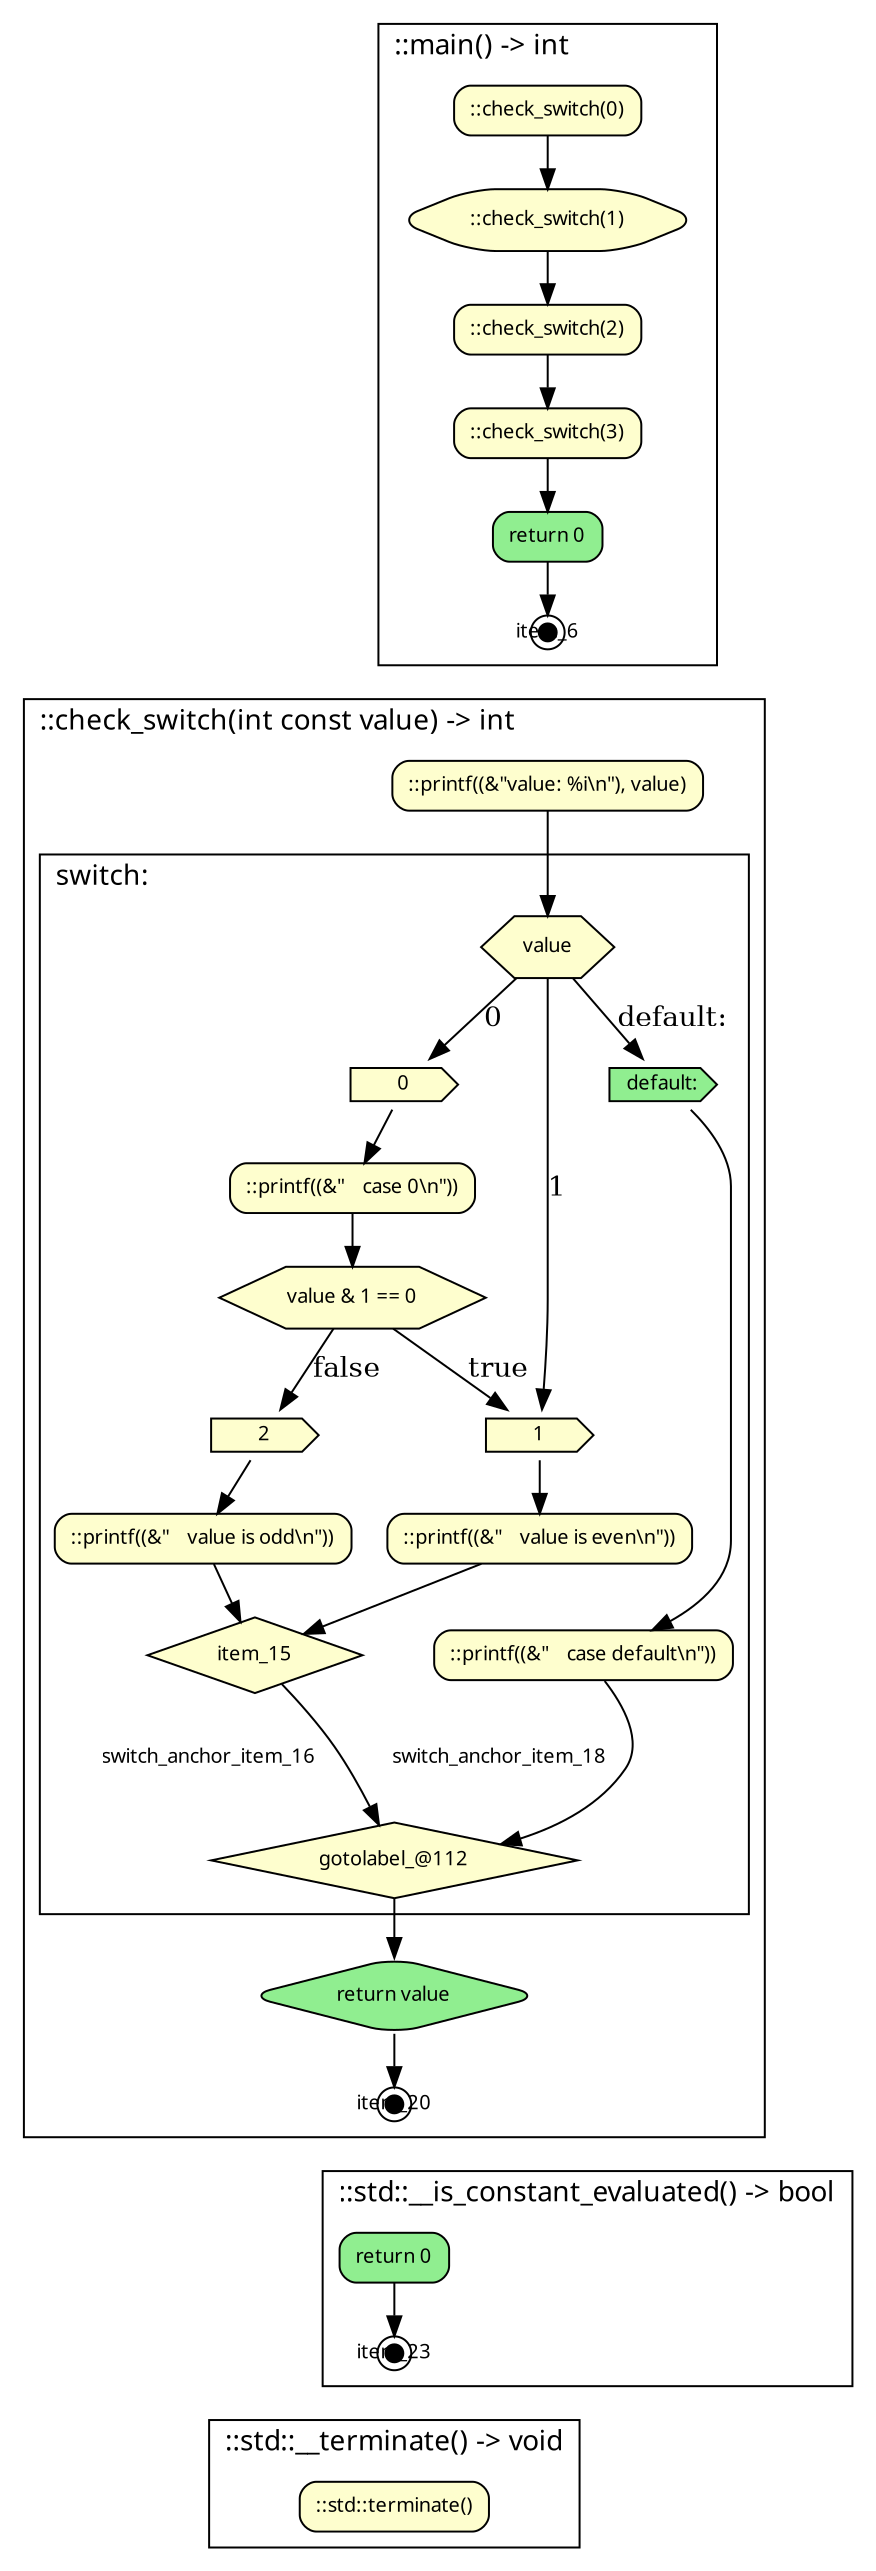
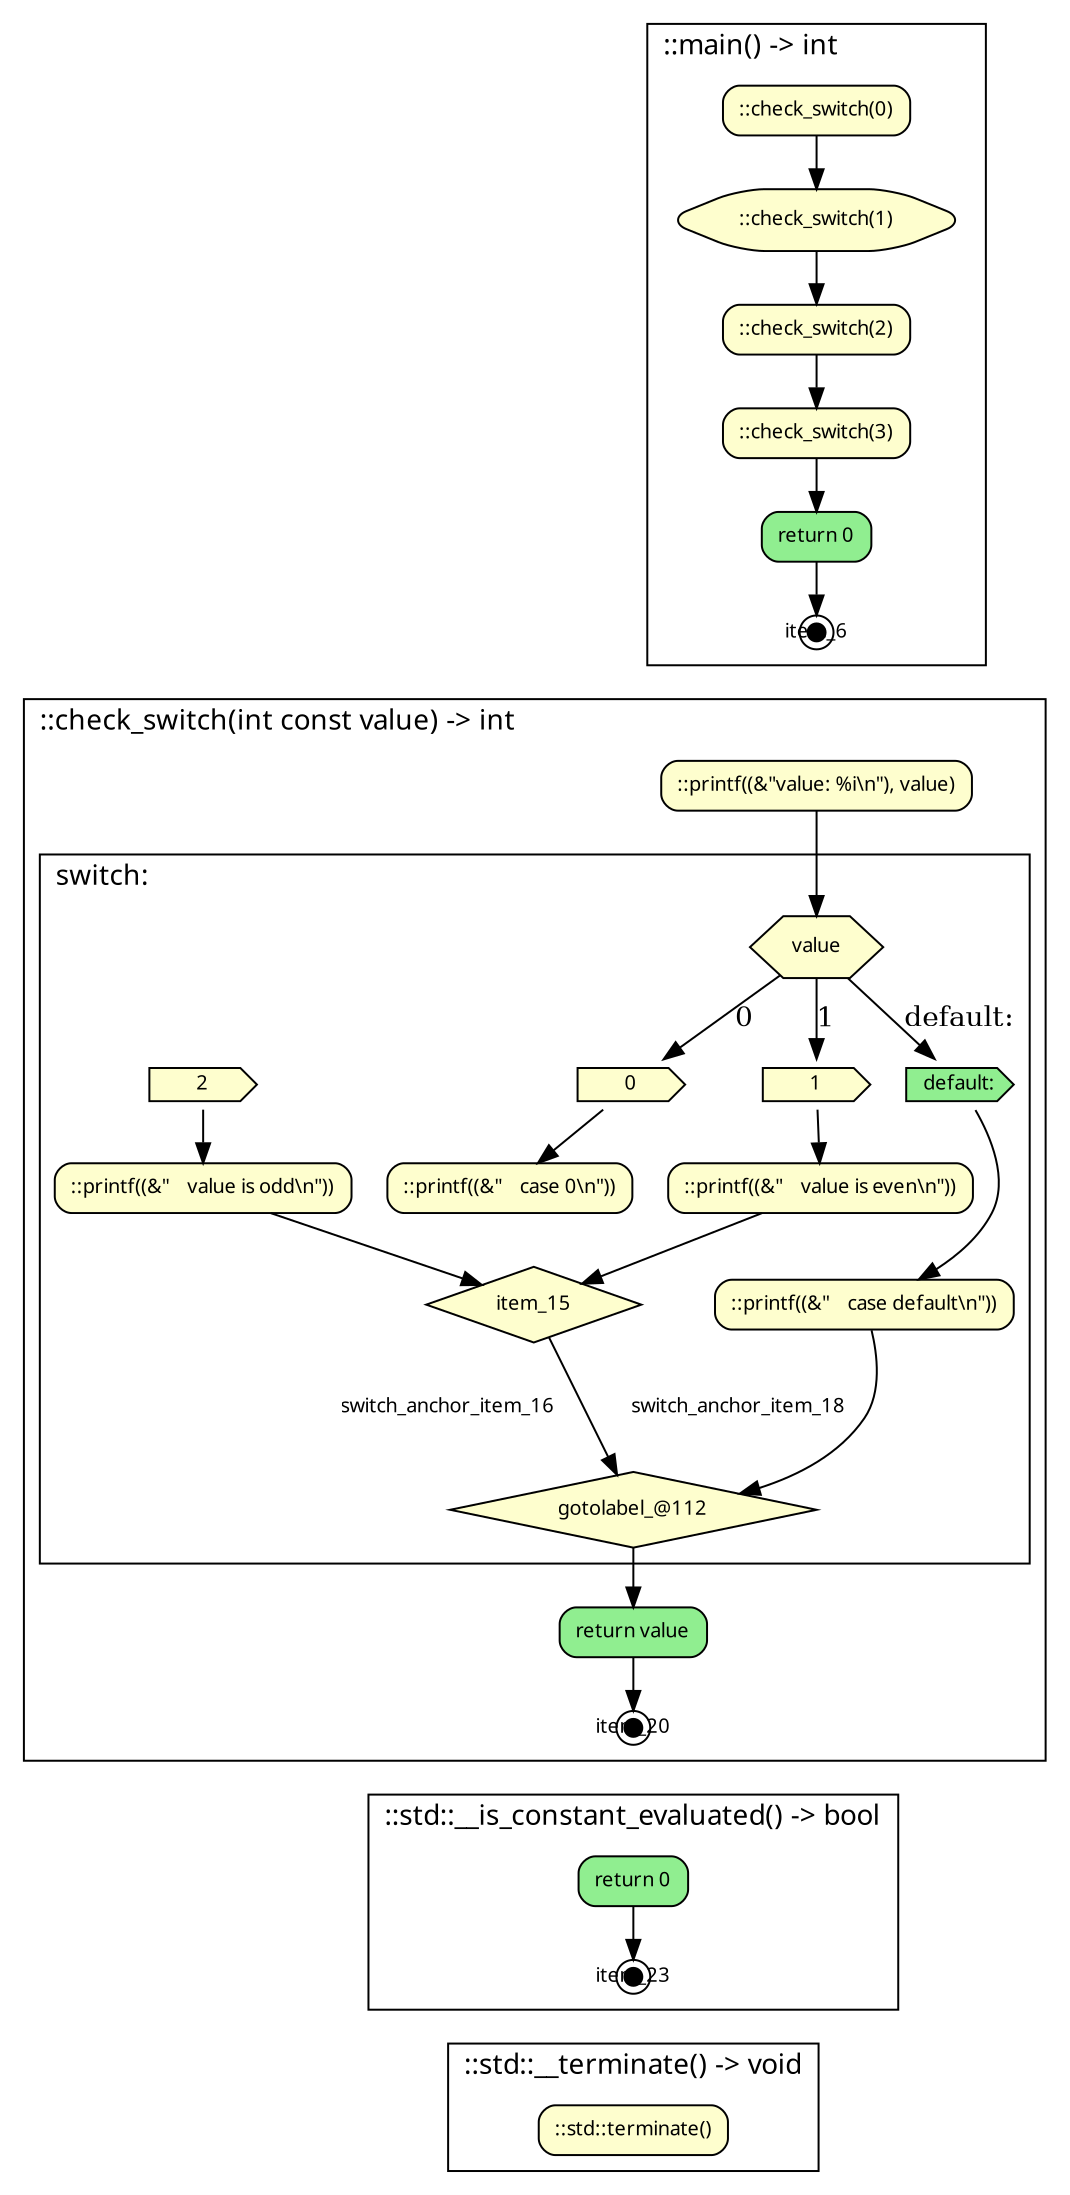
  digraph {
    fontname="SansSerif,sans-serif"
    labeljust=l
    nojustify=true
    ranksep=0.35
    node [fillcolor="#fefece" fontname="SansSerif,sans-serif" fontsize=10 shape=box style="filled, rounded"]
    n1 [height=0.35 label="::check_switch(0)"]
    n2 [height=0.35 label="::check_switch(1)" shape=hexagon]
    n3 [height=0.35 label="::check_switch(2)"]
    n4 [height=0.35 label="::check_switch(3)"]
    n5 [fillcolor=lightgreen height=0.35 label="return 0"]
    item_6 [fillcolor=black fixedsize=true height=0.12 shape=doublecircle width=0.12]
    n7 [height=0.35 label=0 shape=cds style=filled]
    n8 [fillcolor=lightgreen height=0.35 label="default:" shape=cds style=filled]
    switch_anchor_item_16 [height=0.0 margin=0 shape=none width=0.0 style=""]
    switch_anchor_item_18 [height=0.0 margin=0 shape=none width=0.0 style=""]
    n11 [height=0.35 label=value ordering=out shape=hexagon style=filled]
    n12 [height=0.35 label=1 shape=cds style=filled]
    n13 [height=0.35 label=2 shape=cds style=filled]
    n14 [height=0.35 label="::printf((&\"    case 0\\n\"))"]
    n15 [height=0.35 label="::printf((&\"    case default\\n\"))"]
-   n16 [height=0.35 label="value & 1 == 0" shape=hexagon style=filled]
    n17 [height=0.35 label="::printf((&\"    value is even\\n\"))"]
    item_15 [height=0.2 shape=diamond style=filled width=0.2]
    n19 [height=0.35 label="::printf((&\"    value is odd\\n\"))"]
    "gotolabel_@112" [height=0.2 ordering=in shape=diamond style=filled width=0.2]
    n21 [height=0.35 label="::printf((&\"value: %i\\n\"), value)"]
-   n22 [fillcolor=lightgreen height=0.35 label="return value" shape=diamond]
+   n22 [fillcolor=lightgreen height=0.35 label="return value"]
    item_20 [fillcolor=black fixedsize=true height=0.12 shape=doublecircle width=0.12]
    n24 [fillcolor=lightgreen height=0.35 label="return 0"]
    item_23 [fillcolor=black fixedsize=true height=0.12 shape=doublecircle width=0.12]
    n26 [height=0.35 label="::std::terminate()"]
    subgraph cluster_1 {
      label="::main() -> int"
      n1
      n2
      n3
      n4
      n5
      item_6
    }
    subgraph cluster_2 {
      label="::check_switch(int const value) -> int"
      n21
      n22
      item_20
      subgraph cluster_3 {
        label="switch:"
        n11
        n12
        n13
        n14
        n15
-       n16
        n17
        item_15
        n19
        "gotolabel_@112"
        subgraph sub_4 {
          label="switch:"
          rank=same
          n7
          n8
        }
        subgraph sub_5 {
          label="switch:"
          rank=same
          switch_anchor_item_16
          switch_anchor_item_18
        }
      }
    }
    subgraph cluster_6 {
      label="::std::__is_constant_evaluated() -> bool"
      n24
      item_23
    }
    subgraph cluster_7 {
      label="::std::__terminate() -> void"
      n26
    }
    n1 -> n2
    n2 -> n3
    n3 -> n4
    n4 -> n5
    n5 -> item_6
    item_6 -> n21 [style=invis]
    n7 -> n14
    n8 -> n15
    switch_anchor_item_16 -> switch_anchor_item_18 [style=invis]
    switch_anchor_item_16 -> "gotolabel_@112" [style=invis]
    switch_anchor_item_18 -> "gotolabel_@112" [style=invis]
    n11 -> n7 [label=0]
    n11 -> n8 [label="default:"]
    n11 -> n12 [label=1]
    n12 -> n17
    n13 -> n19
-   n14 -> n16
    n15 -> switch_anchor_item_18 [style=invis]
    n15 -> "gotolabel_@112"
-   n16 -> n12 [label=true]
-   n16 -> n13 [label=false]
    n17 -> item_15
    item_15 -> switch_anchor_item_16 [style=invis]
    item_15 -> "gotolabel_@112"
    n19 -> item_15
    "gotolabel_@112" -> n22
    n21 -> n11
    n22 -> item_20
    item_20 -> n24 [style=invis]
    n24 -> item_23
    item_23 -> n26 [style=invis]
  }
